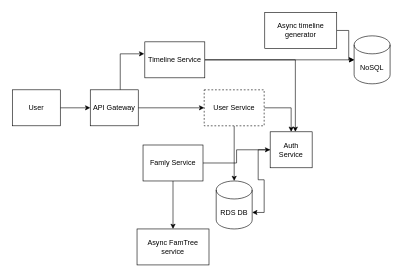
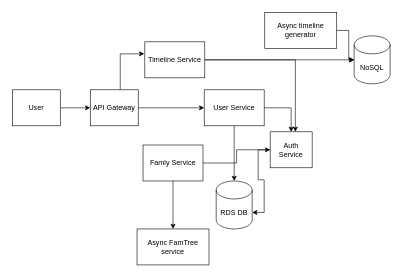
  <mxCell id="0" />
  <mxCell id="1" parent="0" />
  <mxCell id="2" value="" style="edgeStyle=orthogonalEdgeStyle;rounded=0;orthogonalLoop=1;jettySize=auto;html=1;" edge="1" parent="1" source="3" target="6"><mxGeometry relative="1" as="geometry" /></mxCell>
  <mxCell id="3" value="User" style="rounded=0;whiteSpace=wrap;html=1;" vertex="1" parent="1"><mxGeometry x="20" y="149" width="80" height="60" as="geometry" /></mxCell>
  <mxCell id="4" value="" style="edgeStyle=orthogonalEdgeStyle;rounded=0;orthogonalLoop=1;jettySize=auto;html=1;" edge="1" parent="1" source="6" target="9"><mxGeometry relative="1" as="geometry" /></mxCell>
  <mxCell id="5" style="edgeStyle=orthogonalEdgeStyle;rounded=0;orthogonalLoop=1;jettySize=auto;html=1;" edge="1" parent="1" source="6"><mxGeometry relative="1" as="geometry"><mxPoint x="240" y="89" as="targetPoint" /><Array as="points"><mxPoint x="200" y="89" /></Array></mxGeometry></mxCell>
  <mxCell id="6" value="API Gateway" style="whiteSpace=wrap;html=1;rounded=0;" vertex="1" parent="1"><mxGeometry x="150" y="149" width="80" height="60" as="geometry" /></mxCell>
  <mxCell id="7" value="" style="edgeStyle=orthogonalEdgeStyle;rounded=0;orthogonalLoop=1;jettySize=auto;html=1;" edge="1" parent="1" source="9" target="16"><mxGeometry relative="1" as="geometry" /></mxCell>
  <mxCell id="8" value="" style="edgeStyle=orthogonalEdgeStyle;rounded=0;orthogonalLoop=1;jettySize=auto;html=1;" edge="1" parent="1" source="9" target="22"><mxGeometry relative="1" as="geometry" /></mxCell>
- <mxCell id="9" value="User Service" style="whiteSpace=wrap;html=1;rounded=0;dashed=1;" vertex="1" parent="1"><mxGeometry x="340" y="149" width="100" height="60" as="geometry" /></mxCell>
+ <mxCell id="9" value="User Service" style="whiteSpace=wrap;html=1;rounded=0;" vertex="1" parent="1"><mxGeometry x="340" y="149" width="100" height="60" as="geometry" /></mxCell>
  <mxCell id="10" value="" style="edgeStyle=orthogonalEdgeStyle;rounded=0;orthogonalLoop=1;jettySize=auto;html=1;" edge="1" parent="1" source="12" target="17"><mxGeometry relative="1" as="geometry" /></mxCell>
  <mxCell id="11" style="edgeStyle=orthogonalEdgeStyle;rounded=0;orthogonalLoop=1;jettySize=auto;html=1;entryX=0;entryY=0.5;entryDx=0;entryDy=0;" edge="1" parent="1" source="12" target="22"><mxGeometry relative="1" as="geometry" /></mxCell>
  <mxCell id="12" value="Famly Service" style="whiteSpace=wrap;html=1;rounded=0;" vertex="1" parent="1"><mxGeometry x="238" y="241" width="100" height="60" as="geometry" /></mxCell>
  <mxCell id="13" style="edgeStyle=orthogonalEdgeStyle;rounded=0;orthogonalLoop=1;jettySize=auto;html=1;entryX=0;entryY=0.5;entryDx=0;entryDy=0;entryPerimeter=0;" edge="1" parent="1" source="15" target="20"><mxGeometry relative="1" as="geometry"><mxPoint x="580" y="99" as="targetPoint" /></mxGeometry></mxCell>
  <mxCell id="14" style="edgeStyle=orthogonalEdgeStyle;rounded=0;orthogonalLoop=1;jettySize=auto;html=1;" edge="1" parent="1" source="15"><mxGeometry relative="1" as="geometry"><mxPoint x="492" y="219" as="targetPoint" /><Array as="points"><mxPoint x="492" y="99" /></Array></mxGeometry></mxCell>
  <mxCell id="15" value="Timeline Service" style="whiteSpace=wrap;html=1;rounded=0;" vertex="1" parent="1"><mxGeometry x="241" y="69" width="100" height="60" as="geometry" /></mxCell>
  <mxCell id="16" value="RDS DB" style="shape=cylinder3;whiteSpace=wrap;html=1;boundedLbl=1;backgroundOutline=1;size=15;" vertex="1" parent="1"><mxGeometry x="360" y="301" width="60" height="80" as="geometry" /></mxCell>
  <mxCell id="17" value="Async FamTree service" style="whiteSpace=wrap;html=1;rounded=0;" vertex="1" parent="1"><mxGeometry x="228" y="381" width="120" height="60" as="geometry" /></mxCell>
  <mxCell id="18" value="" style="edgeStyle=orthogonalEdgeStyle;rounded=0;orthogonalLoop=1;jettySize=auto;html=1;" edge="1" parent="1" source="19" target="20"><mxGeometry relative="1" as="geometry" /></mxCell>
  <mxCell id="19" value="Async timeline generator" style="whiteSpace=wrap;html=1;rounded=0;" vertex="1" parent="1"><mxGeometry x="441" y="20" width="120" height="60" as="geometry" /></mxCell>
  <mxCell id="20" value="NoSQL" style="shape=cylinder3;whiteSpace=wrap;html=1;boundedLbl=1;backgroundOutline=1;size=15;" vertex="1" parent="1"><mxGeometry x="590" y="59" width="60" height="80" as="geometry" /></mxCell>
  <mxCell id="21" style="edgeStyle=orthogonalEdgeStyle;rounded=0;orthogonalLoop=1;jettySize=auto;html=1;entryX=1;entryY=0;entryDx=0;entryDy=52.5;entryPerimeter=0;" edge="1" parent="1" source="22" target="16"><mxGeometry relative="1" as="geometry" /></mxCell>
  <mxCell id="22" value="Auth Service" style="whiteSpace=wrap;html=1;rounded=0;" vertex="1" parent="1"><mxGeometry x="450" y="219" width="70" height="60" as="geometry" /></mxCell>
